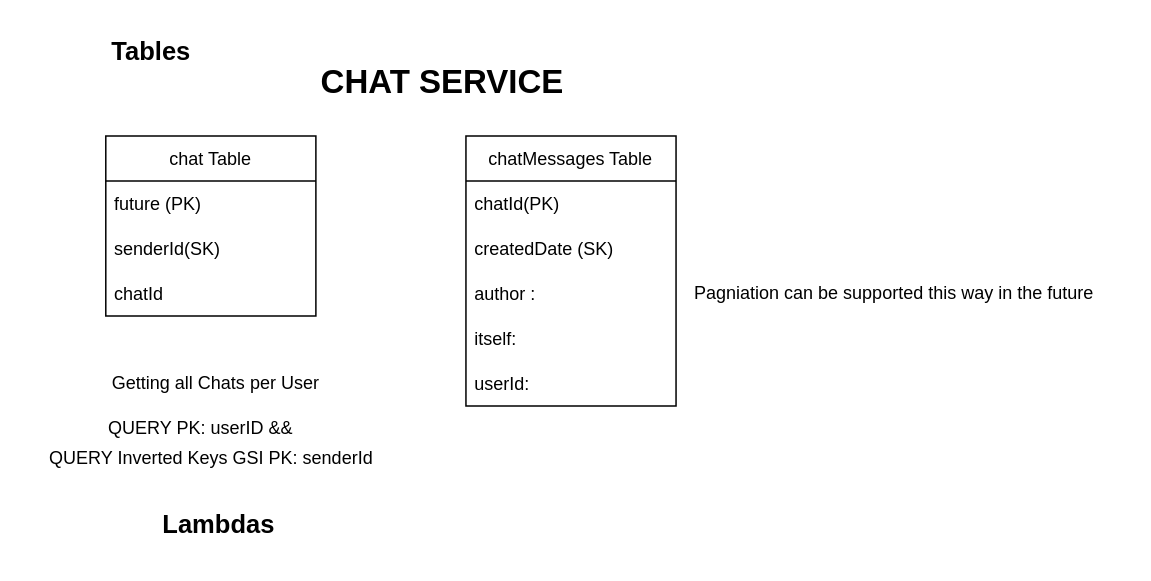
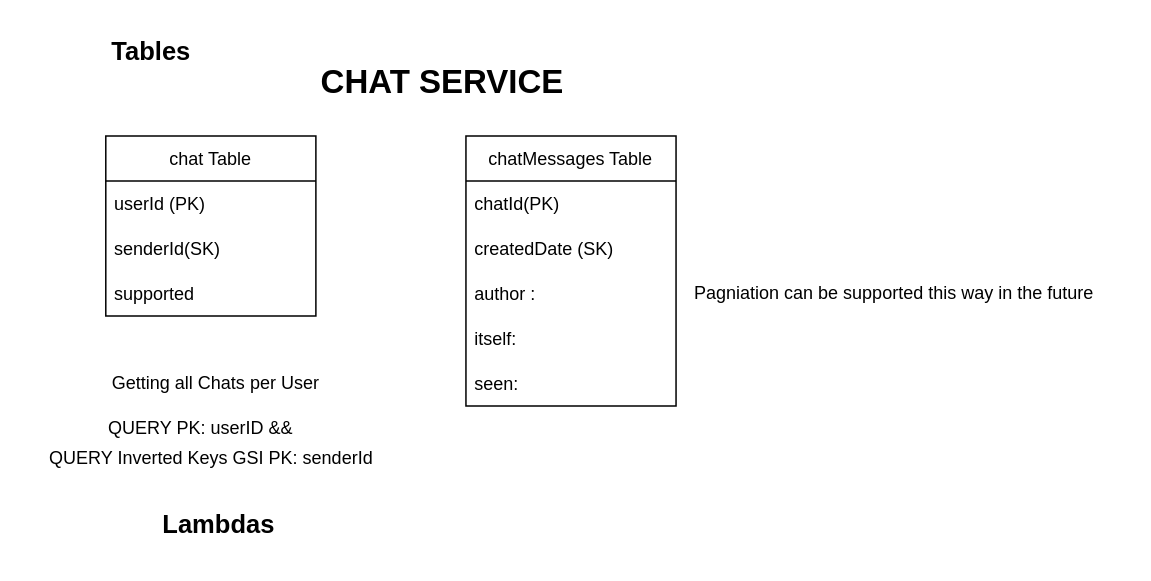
  <mxCell id="0" />
  <mxCell id="1" parent="0" />
  <mxCell id="2" value="chat Table" style="swimlane;fontStyle=0;childLayout=stackLayout;horizontal=1;startSize=30;horizontalStack=0;resizeParent=1;resizeParentMax=0;resizeLast=0;collapsible=1;marginBottom=0;" parent="1" vertex="1"><mxGeometry x="70" y="90" width="140" height="120" as="geometry" /></mxCell>
- <mxCell id="3" value="future (PK)" style="text;strokeColor=none;fillColor=none;align=left;verticalAlign=middle;spacingLeft=4;spacingRight=4;overflow=hidden;points=[[0,0.5],[1,0.5]];portConstraint=eastwest;rotatable=0;" parent="2" vertex="1"><mxGeometry y="30" width="140" height="30" as="geometry" /></mxCell>
+ <mxCell id="3" value="userId (PK)" style="text;strokeColor=none;fillColor=none;align=left;verticalAlign=middle;spacingLeft=4;spacingRight=4;overflow=hidden;points=[[0,0.5],[1,0.5]];portConstraint=eastwest;rotatable=0;" parent="2" vertex="1"><mxGeometry y="30" width="140" height="30" as="geometry" /></mxCell>
  <mxCell id="4" value="senderId(SK)" style="text;strokeColor=none;fillColor=none;align=left;verticalAlign=middle;spacingLeft=4;spacingRight=4;overflow=hidden;points=[[0,0.5],[1,0.5]];portConstraint=eastwest;rotatable=0;" parent="2" vertex="1"><mxGeometry y="60" width="140" height="30" as="geometry" /></mxCell>
- <mxCell id="5" value="chatId" style="text;strokeColor=none;fillColor=none;align=left;verticalAlign=middle;spacingLeft=4;spacingRight=4;overflow=hidden;points=[[0,0.5],[1,0.5]];portConstraint=eastwest;rotatable=0;" parent="2" vertex="1"><mxGeometry y="90" width="140" height="30" as="geometry" /></mxCell>
+ <mxCell id="5" value="supported" style="text;strokeColor=none;fillColor=none;align=left;verticalAlign=middle;spacingLeft=4;spacingRight=4;overflow=hidden;points=[[0,0.5],[1,0.5]];portConstraint=eastwest;rotatable=0;" parent="2" vertex="1"><mxGeometry y="90" width="140" height="30" as="geometry" /></mxCell>
  <mxCell id="6" value="chatMessages Table" style="swimlane;fontStyle=0;childLayout=stackLayout;horizontal=1;startSize=30;horizontalStack=0;resizeParent=1;resizeParentMax=0;resizeLast=0;collapsible=1;marginBottom=0;" parent="1" vertex="1"><mxGeometry x="310" y="90" width="140" height="180" as="geometry" /></mxCell>
  <mxCell id="7" value="chatId(PK)" style="text;strokeColor=none;fillColor=none;align=left;verticalAlign=middle;spacingLeft=4;spacingRight=4;overflow=hidden;points=[[0,0.5],[1,0.5]];portConstraint=eastwest;rotatable=0;" parent="6" vertex="1"><mxGeometry y="30" width="140" height="30" as="geometry" /></mxCell>
  <mxCell id="8" value="createdDate (SK)" style="text;strokeColor=none;fillColor=none;align=left;verticalAlign=middle;spacingLeft=4;spacingRight=4;overflow=hidden;points=[[0,0.5],[1,0.5]];portConstraint=eastwest;rotatable=0;" parent="6" vertex="1"><mxGeometry y="60" width="140" height="30" as="geometry" /></mxCell>
  <mxCell id="9" value="author : " style="text;strokeColor=none;fillColor=none;align=left;verticalAlign=middle;spacingLeft=4;spacingRight=4;overflow=hidden;points=[[0,0.5],[1,0.5]];portConstraint=eastwest;rotatable=0;" parent="6" vertex="1"><mxGeometry y="90" width="140" height="30" as="geometry" /></mxCell>
  <mxCell id="10" value="itself:" style="text;strokeColor=none;fillColor=none;align=left;verticalAlign=middle;spacingLeft=4;spacingRight=4;overflow=hidden;points=[[0,0.5],[1,0.5]];portConstraint=eastwest;rotatable=0;" vertex="1" parent="6"><mxGeometry y="120" width="140" height="30" as="geometry" /></mxCell>
- <mxCell id="11" value="userId: " style="text;strokeColor=none;fillColor=none;align=left;verticalAlign=middle;spacingLeft=4;spacingRight=4;overflow=hidden;points=[[0,0.5],[1,0.5]];portConstraint=eastwest;rotatable=0;" vertex="1" parent="6"><mxGeometry y="150" width="140" height="30" as="geometry" /></mxCell>
+ <mxCell id="11" value="seen: " style="text;strokeColor=none;fillColor=none;align=left;verticalAlign=middle;spacingLeft=4;spacingRight=4;overflow=hidden;points=[[0,0.5],[1,0.5]];portConstraint=eastwest;rotatable=0;" vertex="1" parent="6"><mxGeometry y="150" width="140" height="30" as="geometry" /></mxCell>
  <mxCell id="12" value="Getting all Chats per User" style="text;html=1;align=center;verticalAlign=middle;resizable=0;points=[];autosize=1;strokeColor=none;fillColor=none;" vertex="1" parent="1"><mxGeometry x="57.5" y="240" width="170" height="30" as="geometry" /></mxCell>
  <mxCell id="13" value="QUERY PK: userID &amp;amp;&amp;amp;" style="text;html=1;align=center;verticalAlign=middle;resizable=0;points=[];autosize=1;strokeColor=none;fillColor=none;" vertex="1" parent="1"><mxGeometry x="57.5" y="270" width="150" height="30" as="geometry" /></mxCell>
  <mxCell id="14" value="QUERY Inverted Keys GSI PK: senderId" style="text;html=1;align=center;verticalAlign=middle;resizable=0;points=[];autosize=1;strokeColor=none;fillColor=none;" vertex="1" parent="1"><mxGeometry x="20" y="290" width="240" height="30" as="geometry" /></mxCell>
  <mxCell id="15" value="Pagniation can be supported this way in the future" style="text;html=1;align=center;verticalAlign=middle;resizable=0;points=[];autosize=1;strokeColor=none;fillColor=none;" vertex="1" parent="1"><mxGeometry x="445" y="180" width="300" height="30" as="geometry" /></mxCell>
  <mxCell id="16" value="&lt;div style=&quot;font-size: 22px;&quot;&gt;&lt;b&gt;&lt;font style=&quot;font-size: 22px;&quot;&gt;CHAT SERVICE&lt;/font&gt;&lt;/b&gt;&lt;/div&gt;" style="text;html=1;align=center;verticalAlign=middle;resizable=0;points=[];autosize=1;strokeColor=none;fillColor=none;" vertex="1" parent="1"><mxGeometry x="199" y="35" width="190" height="40" as="geometry" /></mxCell>
  <mxCell id="17" value="&lt;div style=&quot;font-size: 17px;&quot;&gt;&lt;font style=&quot;font-size: 17px;&quot;&gt;Tables&lt;/font&gt;&lt;/div&gt;" style="text;html=1;align=center;verticalAlign=middle;resizable=0;points=[];autosize=1;strokeColor=none;fillColor=none;strokeWidth=7;fontStyle=1" vertex="1" parent="1"><mxGeometry x="60" y="20" width="80" height="30" as="geometry" /></mxCell>
  <mxCell id="18" value="&lt;div style=&quot;font-size: 17px;&quot;&gt;&lt;font style=&quot;font-size: 17px;&quot;&gt;Lambdas&lt;/font&gt;&lt;/div&gt;" style="text;html=1;align=center;verticalAlign=middle;resizable=0;points=[];autosize=1;strokeColor=none;fillColor=none;strokeWidth=7;fontStyle=1" vertex="1" parent="1"><mxGeometry x="95" y="335" width="100" height="30" as="geometry" /></mxCell>
